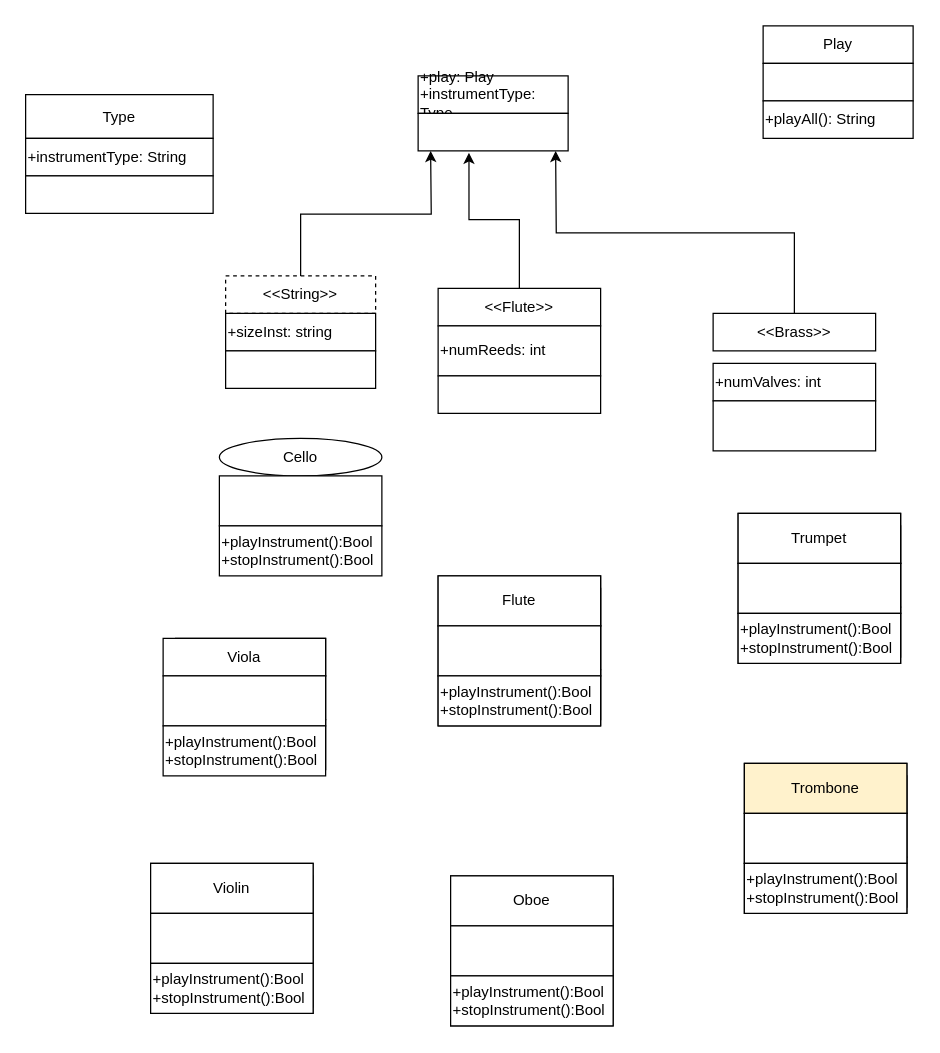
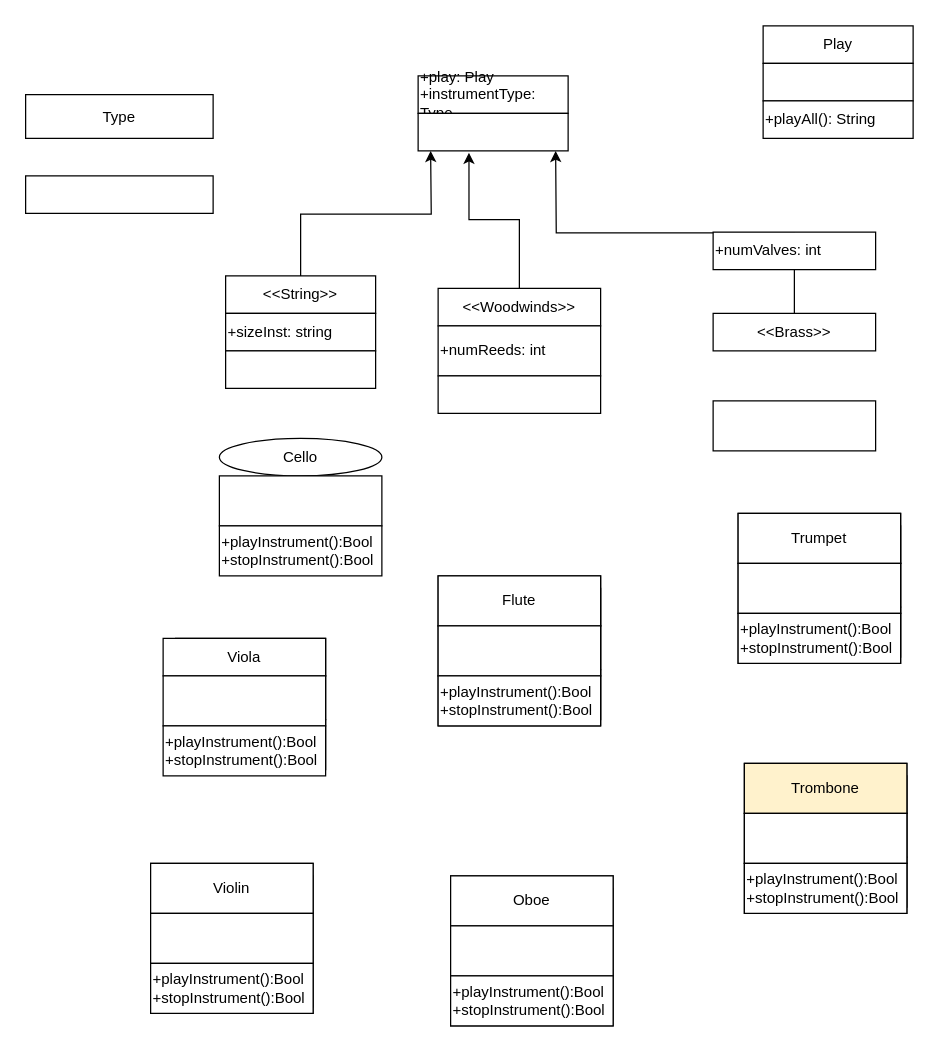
  <mxCell id="0" />
  <mxCell id="1" parent="0" />
  <mxCell id="2" value="+play: Play&lt;br&gt;+instrumentType: Type&lt;br&gt;" style="rounded=0;whiteSpace=wrap;html=1;align=left;" parent="1" vertex="1"><mxGeometry x="334" y="60" width="120" height="30" as="geometry" /></mxCell>
  <mxCell id="3" value="" style="rounded=0;whiteSpace=wrap;html=1;align=left;" parent="1" vertex="1"><mxGeometry x="334" y="90" width="120" height="30" as="geometry" /></mxCell>
  <mxCell id="4" value="Play" style="rounded=0;whiteSpace=wrap;html=1;" parent="1" vertex="1"><mxGeometry x="610" y="20" width="120" height="30" as="geometry" /></mxCell>
  <mxCell id="5" value="" style="rounded=0;whiteSpace=wrap;html=1;" parent="1" vertex="1"><mxGeometry x="610" y="50" width="120" height="30" as="geometry" /></mxCell>
  <mxCell id="6" value="+playAll(): String" style="rounded=0;whiteSpace=wrap;html=1;align=left;" parent="1" vertex="1"><mxGeometry x="610" y="80" width="120" height="30" as="geometry" /></mxCell>
  <mxCell id="7" value="Type" style="rounded=0;whiteSpace=wrap;html=1;" parent="1" vertex="1"><mxGeometry x="20" y="75" width="150" height="35" as="geometry" /></mxCell>
- <mxCell id="8" value="+instrumentType: String" style="rounded=0;whiteSpace=wrap;html=1;align=left;" parent="1" vertex="1"><mxGeometry x="20" y="110" width="150" height="30" as="geometry" /></mxCell>
  <mxCell id="9" value="" style="rounded=0;whiteSpace=wrap;html=1;" parent="1" vertex="1"><mxGeometry x="20" y="140" width="150" height="30" as="geometry" /></mxCell>
- <mxCell id="10" value="&amp;lt;&amp;lt;String&amp;gt;&amp;gt;" style="rounded=0;whiteSpace=wrap;html=1;dashed=1;" parent="1" vertex="1"><mxGeometry x="180" y="220" width="120" height="30" as="geometry" /></mxCell>
+ <mxCell id="10" value="&amp;lt;&amp;lt;String&amp;gt;&amp;gt;" style="rounded=0;whiteSpace=wrap;html=1;" parent="1" vertex="1"><mxGeometry x="180" y="220" width="120" height="30" as="geometry" /></mxCell>
  <mxCell id="11" value="+sizeInst: string" style="rounded=0;whiteSpace=wrap;html=1;align=left;" parent="1" vertex="1"><mxGeometry x="180" y="250" width="120" height="30" as="geometry" /></mxCell>
  <mxCell id="12" value="" style="endArrow=classic;html=1;rounded=0;edgeStyle=orthogonalEdgeStyle;exitX=0.5;exitY=0;exitDx=0;exitDy=0;entryX=0.5;entryY=1;entryDx=0;entryDy=0;" parent="1" source="10" edge="1"><mxGeometry width="50" height="50" relative="1" as="geometry"><mxPoint x="230" y="200" as="sourcePoint" /><mxPoint x="344" y="120" as="targetPoint" /></mxGeometry></mxCell>
  <mxCell id="13" value="Cello" style="ellipse;whiteSpace=wrap;html=1;" parent="1" vertex="1"><mxGeometry x="175" y="350" width="130" height="30" as="geometry" /></mxCell>
  <mxCell id="14" value="Viola" style="rounded=0;whiteSpace=wrap;html=1;" parent="1" vertex="1"><mxGeometry x="140" y="510" width="120" height="30" as="geometry" /></mxCell>
  <mxCell id="15" value="" style="rounded=0;whiteSpace=wrap;html=1;" parent="1" vertex="1"><mxGeometry x="175" y="380" width="130" height="40" as="geometry" /></mxCell>
  <mxCell id="16" value="" style="rounded=0;whiteSpace=wrap;html=1;align=left;" parent="1" vertex="1"><mxGeometry x="180" y="280" width="120" height="30" as="geometry" /></mxCell>
  <mxCell id="17" value="+playInstrument():Bool&lt;br&gt;+stopInstrument():Bool" style="rounded=0;whiteSpace=wrap;html=1;align=left;" parent="1" vertex="1"><mxGeometry x="175" y="420" width="130" height="40" as="geometry" /></mxCell>
  <mxCell id="18" value="" style="rounded=0;whiteSpace=wrap;html=1;align=left;" parent="1" vertex="1"><mxGeometry x="140" y="540" width="120" height="35" as="geometry" /></mxCell>
  <mxCell id="19" value="+" style="rounded=0;whiteSpace=wrap;html=1;align=left;" parent="1" vertex="1"><mxGeometry x="140" y="575" width="120" height="40" as="geometry" /></mxCell>
- <mxCell id="20" value="&amp;lt;&amp;lt;Flute&amp;gt;&amp;gt;" style="rounded=0;whiteSpace=wrap;html=1;align=center;" parent="1" vertex="1"><mxGeometry x="350" y="230" width="130" height="30" as="geometry" /></mxCell>
+ <mxCell id="20" value="&amp;lt;&amp;lt;Woodwinds&amp;gt;&amp;gt;" style="rounded=0;whiteSpace=wrap;html=1;align=center;" parent="1" vertex="1"><mxGeometry x="350" y="230" width="130" height="30" as="geometry" /></mxCell>
  <mxCell id="21" value="" style="endArrow=classic;html=1;rounded=0;edgeStyle=orthogonalEdgeStyle;exitX=0.5;exitY=0;exitDx=0;exitDy=0;entryX=0.339;entryY=1.052;entryDx=0;entryDy=0;entryPerimeter=0;" parent="1" source="20" target="3" edge="1"><mxGeometry width="50" height="50" relative="1" as="geometry"><mxPoint x="340" y="170" as="sourcePoint" /><mxPoint x="380" y="160" as="targetPoint" /></mxGeometry></mxCell>
  <mxCell id="22" value="+numReeds: int" style="rounded=0;whiteSpace=wrap;html=1;align=left;" parent="1" vertex="1"><mxGeometry x="350" y="260" width="130" height="40" as="geometry" /></mxCell>
  <mxCell id="23" value="" style="rounded=0;whiteSpace=wrap;html=1;align=center;" parent="1" vertex="1"><mxGeometry x="350" y="300" width="130" height="30" as="geometry" /></mxCell>
  <mxCell id="24" value="Flute" style="rounded=0;whiteSpace=wrap;html=1;align=center;" parent="1" vertex="1"><mxGeometry x="350" y="460" width="130" height="40" as="geometry" /></mxCell>
  <mxCell id="25" value="&amp;lt;&amp;lt;Brass&amp;gt;&amp;gt;" style="rounded=0;whiteSpace=wrap;html=1;align=center;" parent="1" vertex="1"><mxGeometry x="570" y="250" width="130" height="30" as="geometry" /></mxCell>
  <mxCell id="26" value="" style="endArrow=classic;html=1;rounded=0;edgeStyle=orthogonalEdgeStyle;exitX=0.5;exitY=0;exitDx=0;exitDy=0;" parent="1" source="25" edge="1"><mxGeometry width="50" height="50" relative="1" as="geometry"><mxPoint x="394" y="170" as="sourcePoint" /><mxPoint x="444" y="120" as="targetPoint" /></mxGeometry></mxCell>
  <mxCell id="27" value="" style="rounded=0;whiteSpace=wrap;html=1;align=center;" parent="1" vertex="1"><mxGeometry x="350" y="500" width="130" height="40" as="geometry" /></mxCell>
  <mxCell id="28" value="+" style="rounded=0;whiteSpace=wrap;html=1;align=left;" parent="1" vertex="1"><mxGeometry x="350" y="540" width="130" height="40" as="geometry" /></mxCell>
- <mxCell id="29" value="+numValves: int" style="rounded=0;whiteSpace=wrap;html=1;align=left;" parent="1" vertex="1"><mxGeometry x="570" y="290" width="130" height="30" as="geometry" /></mxCell>
+ <mxCell id="29" value="+numValves: int" style="rounded=0;whiteSpace=wrap;html=1;align=left;" parent="1" vertex="1"><mxGeometry x="570" y="185" width="130" height="30" as="geometry" /></mxCell>
  <mxCell id="30" value="" style="rounded=0;whiteSpace=wrap;html=1;align=center;" parent="1" vertex="1"><mxGeometry x="570" y="320" width="130" height="40" as="geometry" /></mxCell>
  <mxCell id="31" value="Viola" style="rounded=0;whiteSpace=wrap;html=1;" vertex="1" parent="1"><mxGeometry x="130" y="510" width="130" height="30" as="geometry" /></mxCell>
  <mxCell id="32" value="" style="rounded=0;whiteSpace=wrap;html=1;" vertex="1" parent="1"><mxGeometry x="130" y="540" width="130" height="40" as="geometry" /></mxCell>
  <mxCell id="33" value="+playInstrument():Bool&lt;br&gt;+stopInstrument():Bool" style="rounded=0;whiteSpace=wrap;html=1;align=left;" vertex="1" parent="1"><mxGeometry x="130" y="580" width="130" height="40" as="geometry" /></mxCell>
  <mxCell id="34" value="Viola" style="rounded=0;whiteSpace=wrap;html=1;" vertex="1" parent="1"><mxGeometry x="360" y="470" width="120" height="30" as="geometry" /></mxCell>
  <mxCell id="35" value="" style="rounded=0;whiteSpace=wrap;html=1;align=left;" vertex="1" parent="1"><mxGeometry x="360" y="500" width="120" height="35" as="geometry" /></mxCell>
  <mxCell id="36" value="+" style="rounded=0;whiteSpace=wrap;html=1;align=left;" vertex="1" parent="1"><mxGeometry x="360" y="535" width="120" height="40" as="geometry" /></mxCell>
  <mxCell id="37" value="Flute" style="rounded=0;whiteSpace=wrap;html=1;" vertex="1" parent="1"><mxGeometry x="350" y="460" width="130" height="40" as="geometry" /></mxCell>
  <mxCell id="38" value="" style="rounded=0;whiteSpace=wrap;html=1;" vertex="1" parent="1"><mxGeometry x="350" y="500" width="130" height="40" as="geometry" /></mxCell>
  <mxCell id="39" value="+playInstrument():Bool&lt;br&gt;+stopInstrument():Bool" style="rounded=0;whiteSpace=wrap;html=1;align=left;" vertex="1" parent="1"><mxGeometry x="350" y="540" width="130" height="40" as="geometry" /></mxCell>
  <mxCell id="40" value="Flute" style="rounded=0;whiteSpace=wrap;html=1;align=center;" vertex="1" parent="1"><mxGeometry x="590" y="410" width="130" height="40" as="geometry" /></mxCell>
  <mxCell id="41" value="" style="rounded=0;whiteSpace=wrap;html=1;align=center;" vertex="1" parent="1"><mxGeometry x="590" y="450" width="130" height="40" as="geometry" /></mxCell>
  <mxCell id="42" value="+" style="rounded=0;whiteSpace=wrap;html=1;align=left;" vertex="1" parent="1"><mxGeometry x="590" y="490" width="130" height="40" as="geometry" /></mxCell>
  <mxCell id="43" value="Viola" style="rounded=0;whiteSpace=wrap;html=1;" vertex="1" parent="1"><mxGeometry x="600" y="420" width="120" height="30" as="geometry" /></mxCell>
  <mxCell id="44" value="" style="rounded=0;whiteSpace=wrap;html=1;align=left;" vertex="1" parent="1"><mxGeometry x="600" y="450" width="120" height="35" as="geometry" /></mxCell>
  <mxCell id="45" value="+" style="rounded=0;whiteSpace=wrap;html=1;align=left;" vertex="1" parent="1"><mxGeometry x="600" y="485" width="120" height="40" as="geometry" /></mxCell>
  <mxCell id="46" value="Trumpet" style="rounded=0;whiteSpace=wrap;html=1;" vertex="1" parent="1"><mxGeometry x="590" y="410" width="130" height="40" as="geometry" /></mxCell>
  <mxCell id="47" value="" style="rounded=0;whiteSpace=wrap;html=1;" vertex="1" parent="1"><mxGeometry x="590" y="450" width="130" height="40" as="geometry" /></mxCell>
  <mxCell id="48" value="+playInstrument():Bool&lt;br&gt;+stopInstrument():Bool" style="rounded=0;whiteSpace=wrap;html=1;align=left;" vertex="1" parent="1"><mxGeometry x="590" y="490" width="130" height="40" as="geometry" /></mxCell>
  <mxCell id="49" value="Flute" style="rounded=0;whiteSpace=wrap;html=1;align=center;" vertex="1" parent="1"><mxGeometry x="360" y="700" width="130" height="40" as="geometry" /></mxCell>
  <mxCell id="50" value="" style="rounded=0;whiteSpace=wrap;html=1;align=center;" vertex="1" parent="1"><mxGeometry x="360" y="740" width="130" height="40" as="geometry" /></mxCell>
  <mxCell id="51" value="+" style="rounded=0;whiteSpace=wrap;html=1;align=left;" vertex="1" parent="1"><mxGeometry x="360" y="780" width="130" height="40" as="geometry" /></mxCell>
  <mxCell id="52" value="Viola" style="rounded=0;whiteSpace=wrap;html=1;" vertex="1" parent="1"><mxGeometry x="370" y="710" width="120" height="30" as="geometry" /></mxCell>
  <mxCell id="53" value="" style="rounded=0;whiteSpace=wrap;html=1;align=left;" vertex="1" parent="1"><mxGeometry x="370" y="740" width="120" height="35" as="geometry" /></mxCell>
  <mxCell id="54" value="+" style="rounded=0;whiteSpace=wrap;html=1;align=left;" vertex="1" parent="1"><mxGeometry x="370" y="775" width="120" height="40" as="geometry" /></mxCell>
  <mxCell id="55" value="Oboe" style="rounded=0;whiteSpace=wrap;html=1;" vertex="1" parent="1"><mxGeometry x="360" y="700" width="130" height="40" as="geometry" /></mxCell>
  <mxCell id="56" value="" style="rounded=0;whiteSpace=wrap;html=1;" vertex="1" parent="1"><mxGeometry x="360" y="740" width="130" height="40" as="geometry" /></mxCell>
  <mxCell id="57" value="+playInstrument():Bool&lt;br&gt;+stopInstrument():Bool" style="rounded=0;whiteSpace=wrap;html=1;align=left;" vertex="1" parent="1"><mxGeometry x="360" y="780" width="130" height="40" as="geometry" /></mxCell>
  <mxCell id="58" value="Flute" style="rounded=0;whiteSpace=wrap;html=1;align=center;" vertex="1" parent="1"><mxGeometry x="120" y="690" width="130" height="40" as="geometry" /></mxCell>
  <mxCell id="59" value="" style="rounded=0;whiteSpace=wrap;html=1;align=center;" vertex="1" parent="1"><mxGeometry x="120" y="730" width="130" height="40" as="geometry" /></mxCell>
  <mxCell id="60" value="+" style="rounded=0;whiteSpace=wrap;html=1;align=left;" vertex="1" parent="1"><mxGeometry x="120" y="770" width="130" height="40" as="geometry" /></mxCell>
  <mxCell id="61" value="Viola" style="rounded=0;whiteSpace=wrap;html=1;" vertex="1" parent="1"><mxGeometry x="130" y="700" width="120" height="30" as="geometry" /></mxCell>
  <mxCell id="62" value="" style="rounded=0;whiteSpace=wrap;html=1;align=left;" vertex="1" parent="1"><mxGeometry x="130" y="730" width="120" height="35" as="geometry" /></mxCell>
  <mxCell id="63" value="+" style="rounded=0;whiteSpace=wrap;html=1;align=left;" vertex="1" parent="1"><mxGeometry x="130" y="765" width="120" height="40" as="geometry" /></mxCell>
  <mxCell id="64" value="Violin" style="rounded=0;whiteSpace=wrap;html=1;" vertex="1" parent="1"><mxGeometry x="120" y="690" width="130" height="40" as="geometry" /></mxCell>
  <mxCell id="65" value="" style="rounded=0;whiteSpace=wrap;html=1;" vertex="1" parent="1"><mxGeometry x="120" y="730" width="130" height="40" as="geometry" /></mxCell>
  <mxCell id="66" value="+playInstrument():Bool&lt;br&gt;+stopInstrument():Bool" style="rounded=0;whiteSpace=wrap;html=1;align=left;" vertex="1" parent="1"><mxGeometry x="120" y="770" width="130" height="40" as="geometry" /></mxCell>
  <mxCell id="67" value="Flute" style="rounded=0;whiteSpace=wrap;html=1;align=center;" vertex="1" parent="1"><mxGeometry x="595" y="610" width="130" height="40" as="geometry" /></mxCell>
  <mxCell id="68" value="" style="rounded=0;whiteSpace=wrap;html=1;align=center;" vertex="1" parent="1"><mxGeometry x="595" y="650" width="130" height="40" as="geometry" /></mxCell>
  <mxCell id="69" value="+" style="rounded=0;whiteSpace=wrap;html=1;align=left;" vertex="1" parent="1"><mxGeometry x="595" y="690" width="130" height="40" as="geometry" /></mxCell>
  <mxCell id="70" value="Viola" style="rounded=0;whiteSpace=wrap;html=1;" vertex="1" parent="1"><mxGeometry x="605" y="620" width="120" height="30" as="geometry" /></mxCell>
  <mxCell id="71" value="" style="rounded=0;whiteSpace=wrap;html=1;align=left;" vertex="1" parent="1"><mxGeometry x="605" y="650" width="120" height="35" as="geometry" /></mxCell>
  <mxCell id="72" value="+" style="rounded=0;whiteSpace=wrap;html=1;align=left;" vertex="1" parent="1"><mxGeometry x="605" y="685" width="120" height="40" as="geometry" /></mxCell>
  <mxCell id="73" value="Trombone" style="rounded=0;whiteSpace=wrap;html=1;fillColor=#fff2cc;" vertex="1" parent="1"><mxGeometry x="595" y="610" width="130" height="40" as="geometry" /></mxCell>
  <mxCell id="74" value="" style="rounded=0;whiteSpace=wrap;html=1;" vertex="1" parent="1"><mxGeometry x="595" y="650" width="130" height="40" as="geometry" /></mxCell>
  <mxCell id="75" value="+playInstrument():Bool&lt;br&gt;+stopInstrument():Bool" style="rounded=0;whiteSpace=wrap;html=1;align=left;" vertex="1" parent="1"><mxGeometry x="595" y="690" width="130" height="40" as="geometry" /></mxCell>
